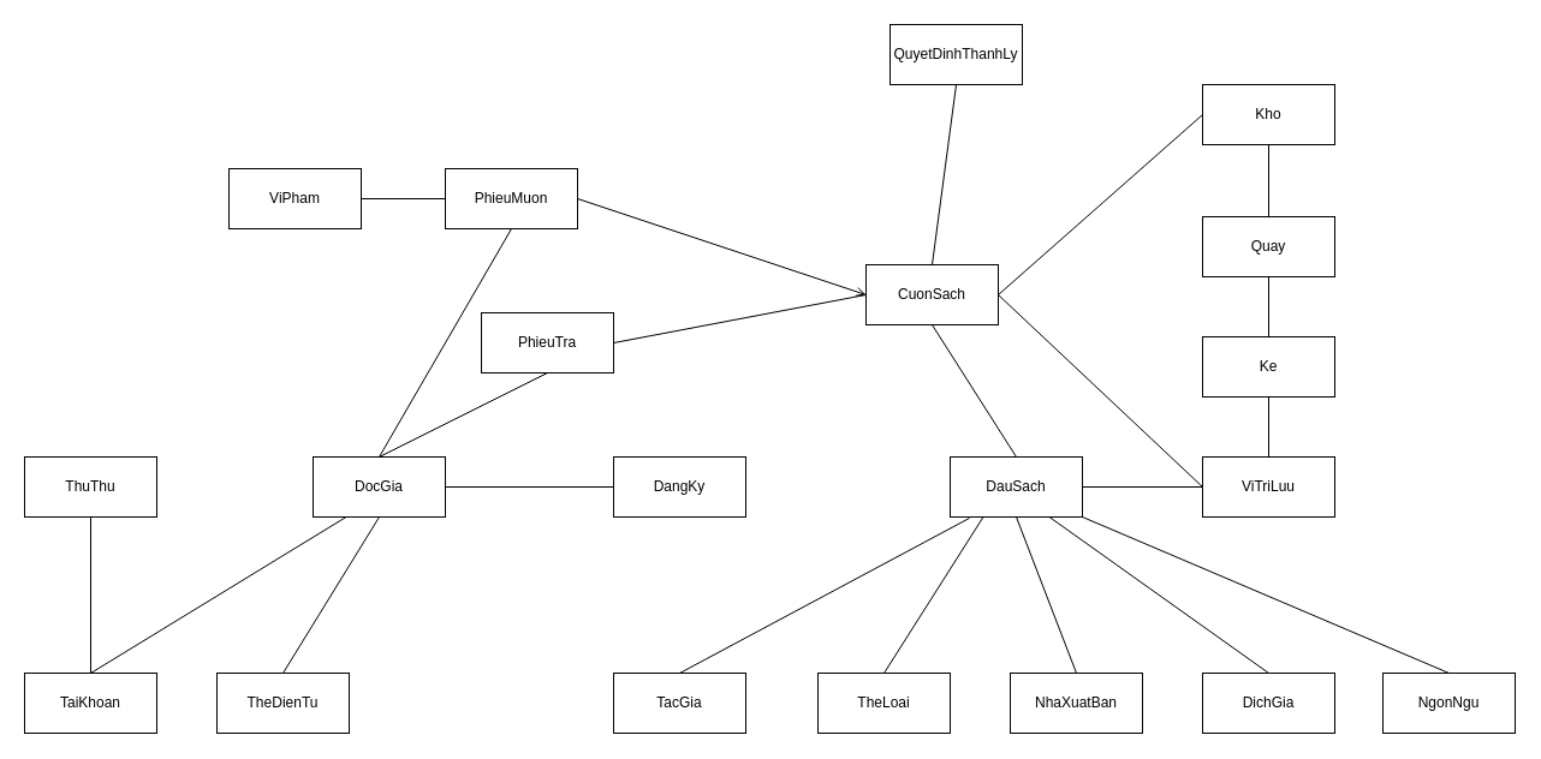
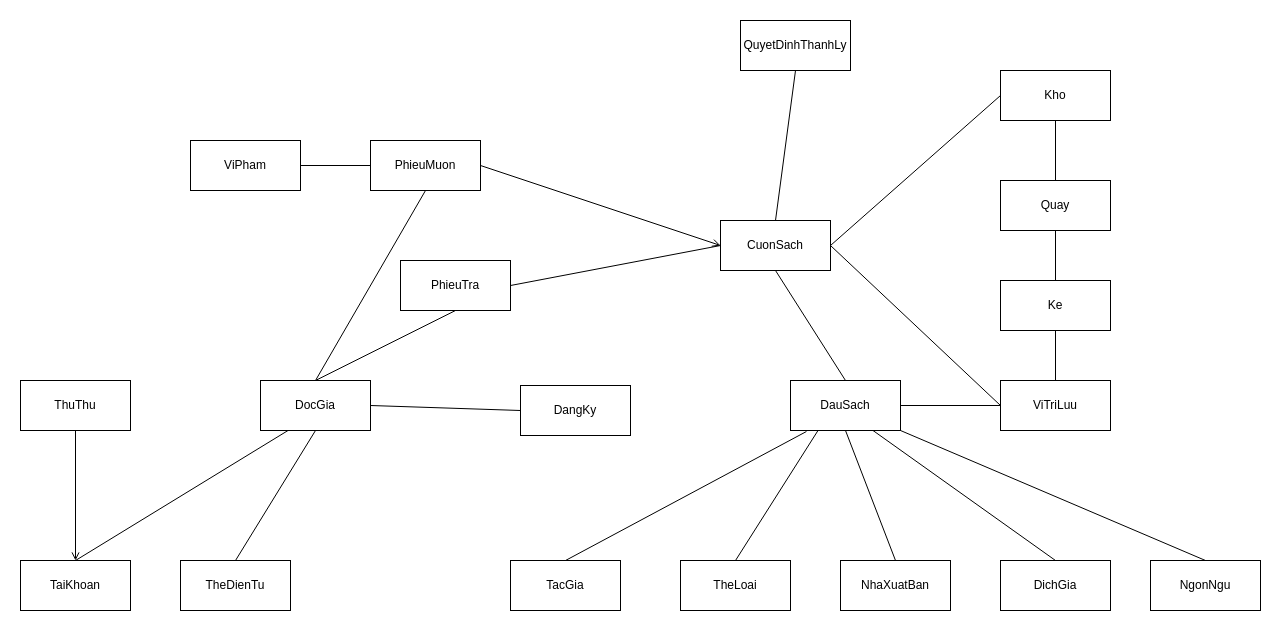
  <mxCell id="0" />
  <mxCell id="1" parent="0" />
  <mxCell id="2" value="ThuThu" style="html=1;whiteSpace=wrap;" vertex="1" parent="1"><mxGeometry x="20" y="380" width="110" height="50" as="geometry" /></mxCell>
  <mxCell id="3" value="DocGia" style="html=1;whiteSpace=wrap;" vertex="1" parent="1"><mxGeometry x="260" y="380" width="110" height="50" as="geometry" /></mxCell>
  <mxCell id="4" value="TaiKhoan" style="html=1;whiteSpace=wrap;" vertex="1" parent="1"><mxGeometry x="20" y="560" width="110" height="50" as="geometry" /></mxCell>
  <mxCell id="5" value="TheDienTu" style="html=1;whiteSpace=wrap;" vertex="1" parent="1"><mxGeometry x="180" y="560" width="110" height="50" as="geometry" /></mxCell>
- <mxCell id="6" value="" style="endArrow=none;html=1;rounded=0;exitX=0.5;exitY=1;exitDx=0;exitDy=0;entryX=0.5;entryY=0;entryDx=0;entryDy=0;" edge="1" parent="1" source="2" target="4"><mxGeometry relative="1" as="geometry"><mxPoint x="200" y="690" as="sourcePoint" /><mxPoint x="360" y="690" as="targetPoint" /></mxGeometry></mxCell>
+ <mxCell id="6" value="" style="endArrow=open;html=1;rounded=0;exitX=0.5;exitY=1;exitDx=0;exitDy=0;entryX=0.5;entryY=0;entryDx=0;entryDy=0;" edge="1" parent="1" source="2" target="4"><mxGeometry relative="1" as="geometry"><mxPoint x="200" y="690" as="sourcePoint" /><mxPoint x="360" y="690" as="targetPoint" /></mxGeometry></mxCell>
  <mxCell id="7" value="" style="endArrow=none;html=1;rounded=0;exitX=0.25;exitY=1;exitDx=0;exitDy=0;entryX=0.5;entryY=0;entryDx=0;entryDy=0;" edge="1" parent="1" source="3" target="4"><mxGeometry relative="1" as="geometry"><mxPoint x="85" y="440" as="sourcePoint" /><mxPoint x="85" y="570" as="targetPoint" /></mxGeometry></mxCell>
  <mxCell id="8" value="" style="endArrow=none;html=1;rounded=0;exitX=0.5;exitY=1;exitDx=0;exitDy=0;entryX=0.5;entryY=0;entryDx=0;entryDy=0;" edge="1" parent="1" source="3" target="5"><mxGeometry relative="1" as="geometry"><mxPoint x="298" y="440" as="sourcePoint" /><mxPoint x="85" y="570" as="targetPoint" /></mxGeometry></mxCell>
  <mxCell id="9" value="DauSach" style="html=1;whiteSpace=wrap;" vertex="1" parent="1"><mxGeometry x="790" y="380" width="110" height="50" as="geometry" /></mxCell>
  <mxCell id="10" value="CuonSach" style="html=1;whiteSpace=wrap;" vertex="1" parent="1"><mxGeometry x="720" y="220" width="110" height="50" as="geometry" /></mxCell>
  <mxCell id="11" value="TheLoai" style="html=1;whiteSpace=wrap;" vertex="1" parent="1"><mxGeometry x="680" y="560" width="110" height="50" as="geometry" /></mxCell>
  <mxCell id="12" value="TacGia" style="html=1;whiteSpace=wrap;" vertex="1" parent="1"><mxGeometry x="510" y="560" width="110" height="50" as="geometry" /></mxCell>
  <mxCell id="13" value="NgonNgu" style="html=1;whiteSpace=wrap;" vertex="1" parent="1"><mxGeometry x="1150" y="560" width="110" height="50" as="geometry" /></mxCell>
  <mxCell id="14" value="DichGia" style="html=1;whiteSpace=wrap;" vertex="1" parent="1"><mxGeometry x="1000" y="560" width="110" height="50" as="geometry" /></mxCell>
  <mxCell id="15" value="NhaXuatBan" style="html=1;whiteSpace=wrap;" vertex="1" parent="1"><mxGeometry x="840" y="560" width="110" height="50" as="geometry" /></mxCell>
  <mxCell id="16" value="Kho" style="html=1;whiteSpace=wrap;" vertex="1" parent="1"><mxGeometry x="1000" y="70" width="110" height="50" as="geometry" /></mxCell>
  <mxCell id="17" value="ViTriLuu" style="html=1;whiteSpace=wrap;" vertex="1" parent="1"><mxGeometry x="1000" y="380" width="110" height="50" as="geometry" /></mxCell>
  <mxCell id="18" value="Quay" style="html=1;whiteSpace=wrap;" vertex="1" parent="1"><mxGeometry x="1000" width="110" height="50" as="geometry" y="180" /></mxCell>
  <mxCell id="19" value="Ke" style="html=1;whiteSpace=wrap;" vertex="1" parent="1"><mxGeometry x="1000" y="280" width="110" height="50" as="geometry" /></mxCell>
  <mxCell id="20" value="PhieuMuon" style="html=1;whiteSpace=wrap;" vertex="1" parent="1"><mxGeometry x="370" y="140" width="110" height="50" as="geometry" /></mxCell>
  <mxCell id="21" value="PhieuTra" style="html=1;whiteSpace=wrap;" vertex="1" parent="1"><mxGeometry x="400" y="260" width="110" height="50" as="geometry" /></mxCell>
- <mxCell id="22" value="DangKy" style="html=1;whiteSpace=wrap;" vertex="1" parent="1"><mxGeometry x="510" y="380" width="110" height="50" as="geometry" /></mxCell>
+ <mxCell id="22" value="DangKy" style="html=1;whiteSpace=wrap;" vertex="1" parent="1"><mxGeometry x="520" y="385" width="110" height="50" as="geometry" /></mxCell>
  <mxCell id="23" value="ViPham" style="html=1;whiteSpace=wrap;" vertex="1" parent="1"><mxGeometry x="190" y="140" width="110" height="50" as="geometry" /></mxCell>
  <mxCell id="24" value="QuyetDinhThanhLy" style="html=1;whiteSpace=wrap;" vertex="1" parent="1"><mxGeometry x="740" y="20" width="110" height="50" as="geometry" /></mxCell>
  <mxCell id="25" value="" style="endArrow=none;html=1;rounded=0;exitX=0.145;exitY=1.02;exitDx=0;exitDy=0;entryX=0.5;entryY=0;entryDx=0;entryDy=0;exitPerimeter=0;" edge="1" parent="1" source="9" target="12"><mxGeometry relative="1" as="geometry"><mxPoint x="353" y="440" as="sourcePoint" /><mxPoint x="405" y="570" as="targetPoint" /></mxGeometry></mxCell>
  <mxCell id="26" value="" style="endArrow=none;html=1;rounded=0;exitX=1;exitY=0.5;exitDx=0;exitDy=0;entryX=0;entryY=0.5;entryDx=0;entryDy=0;" edge="1" parent="1" source="3" target="22"><mxGeometry relative="1" as="geometry"><mxPoint x="353" y="440" as="sourcePoint" /><mxPoint x="405" y="570" as="targetPoint" /></mxGeometry></mxCell>
  <mxCell id="27" value="" style="endArrow=none;html=1;rounded=0;exitX=0.5;exitY=0;exitDx=0;exitDy=0;entryX=0.5;entryY=1;entryDx=0;entryDy=0;" edge="1" parent="1" source="3" target="20"><mxGeometry relative="1" as="geometry"><mxPoint x="380" y="415" as="sourcePoint" /><mxPoint x="520" y="415" as="targetPoint" /></mxGeometry></mxCell>
  <mxCell id="28" value="" style="endArrow=none;html=1;rounded=0;exitX=0.5;exitY=0;exitDx=0;exitDy=0;entryX=0.5;entryY=1;entryDx=0;entryDy=0;" edge="1" parent="1" source="3" target="21"><mxGeometry relative="1" as="geometry"><mxPoint x="325" y="390" as="sourcePoint" /><mxPoint x="265" y="280" as="targetPoint" /></mxGeometry></mxCell>
  <mxCell id="29" value="" style="endArrow=open;html=1;rounded=0;exitX=1;exitY=0.5;exitDx=0;exitDy=0;entryX=0;entryY=0.5;entryDx=0;entryDy=0;" edge="1" parent="1" source="20" target="10"><mxGeometry relative="1" as="geometry"><mxPoint x="325" y="390" as="sourcePoint" /><mxPoint x="435" y="190" as="targetPoint" /></mxGeometry></mxCell>
  <mxCell id="30" value="" style="endArrow=none;html=1;rounded=0;exitX=1;exitY=0.5;exitDx=0;exitDy=0;entryX=0;entryY=0.5;entryDx=0;entryDy=0;" edge="1" parent="1" source="21" target="10"><mxGeometry relative="1" as="geometry"><mxPoint x="500" y="315" as="sourcePoint" /><mxPoint x="730" y="255" as="targetPoint" /></mxGeometry></mxCell>
  <mxCell id="31" value="" style="endArrow=none;html=1;rounded=0;exitX=0.5;exitY=0;exitDx=0;exitDy=0;entryX=0.5;entryY=1;entryDx=0;entryDy=0;" edge="1" parent="1" source="9" target="10"><mxGeometry relative="1" as="geometry"><mxPoint x="500" y="315" as="sourcePoint" /><mxPoint x="730" y="255" as="targetPoint" /></mxGeometry></mxCell>
  <mxCell id="32" value="" style="endArrow=none;html=1;rounded=0;exitX=0.25;exitY=1;exitDx=0;exitDy=0;entryX=0.5;entryY=0;entryDx=0;entryDy=0;" edge="1" parent="1" source="9" target="11"><mxGeometry relative="1" as="geometry"><mxPoint x="816" y="441" as="sourcePoint" /><mxPoint x="575" y="570" as="targetPoint" /></mxGeometry></mxCell>
  <mxCell id="33" value="" style="endArrow=none;html=1;rounded=0;exitX=0.5;exitY=1;exitDx=0;exitDy=0;entryX=0.5;entryY=0;entryDx=0;entryDy=0;" edge="1" parent="1" source="9" target="15"><mxGeometry relative="1" as="geometry"><mxPoint x="828" y="440" as="sourcePoint" /><mxPoint x="745" y="570" as="targetPoint" /></mxGeometry></mxCell>
  <mxCell id="34" value="" style="endArrow=none;html=1;rounded=0;exitX=0.75;exitY=1;exitDx=0;exitDy=0;entryX=0.5;entryY=0;entryDx=0;entryDy=0;" edge="1" parent="1" source="9" target="14"><mxGeometry relative="1" as="geometry"><mxPoint x="855" y="440" as="sourcePoint" /><mxPoint x="905" y="570" as="targetPoint" /></mxGeometry></mxCell>
  <mxCell id="35" value="" style="endArrow=none;html=1;rounded=0;exitX=1;exitY=1;exitDx=0;exitDy=0;entryX=0.5;entryY=0;entryDx=0;entryDy=0;" edge="1" parent="1" source="9" target="13"><mxGeometry relative="1" as="geometry"><mxPoint x="883" y="440" as="sourcePoint" /><mxPoint x="1065" y="570" as="targetPoint" /></mxGeometry></mxCell>
  <mxCell id="36" value="" style="endArrow=none;html=1;rounded=0;exitX=1;exitY=0.5;exitDx=0;exitDy=0;entryX=0;entryY=0.5;entryDx=0;entryDy=0;" edge="1" parent="1" source="23" target="20"><mxGeometry relative="1" as="geometry"><mxPoint x="325" y="390" as="sourcePoint" /><mxPoint x="435" y="190" as="targetPoint" /></mxGeometry></mxCell>
  <mxCell id="37" value="" style="endArrow=none;html=1;rounded=0;exitX=0.5;exitY=1;exitDx=0;exitDy=0;entryX=0.5;entryY=0;entryDx=0;entryDy=0;" edge="1" parent="1" source="24" target="10"><mxGeometry relative="1" as="geometry"><mxPoint x="490" y="165" as="sourcePoint" /><mxPoint x="730" y="255" as="targetPoint" /></mxGeometry></mxCell>
  <mxCell id="38" value="" style="endArrow=none;html=1;rounded=0;exitX=0;exitY=0.5;exitDx=0;exitDy=0;entryX=1;entryY=0.5;entryDx=0;entryDy=0;" edge="1" parent="1" source="17" target="10"><mxGeometry relative="1" as="geometry"><mxPoint x="805" y="80" as="sourcePoint" /><mxPoint x="785" y="230" as="targetPoint" /></mxGeometry></mxCell>
  <mxCell id="39" value="" style="endArrow=none;html=1;rounded=0;entryX=0.5;entryY=0;entryDx=0;entryDy=0;exitX=0.5;exitY=1;exitDx=0;exitDy=0;" edge="1" parent="1" source="16" target="18"><mxGeometry relative="1" as="geometry"><mxPoint x="1055" y="210" as="sourcePoint" /><mxPoint x="1065" y="170" as="targetPoint" /></mxGeometry></mxCell>
  <mxCell id="40" value="" style="endArrow=none;html=1;rounded=0;entryX=0.5;entryY=0;entryDx=0;entryDy=0;exitX=0.5;exitY=1;exitDx=0;exitDy=0;" edge="1" parent="1" source="18" target="19"><mxGeometry relative="1" as="geometry"><mxPoint x="1065" y="220" as="sourcePoint" /><mxPoint x="1065" y="260" as="targetPoint" /></mxGeometry></mxCell>
  <mxCell id="41" value="" style="endArrow=none;html=1;rounded=0;entryX=0.5;entryY=0;entryDx=0;entryDy=0;exitX=0.5;exitY=1;exitDx=0;exitDy=0;" edge="1" parent="1" source="19" target="17"><mxGeometry relative="1" as="geometry"><mxPoint x="1065" y="240" as="sourcePoint" /><mxPoint x="1065" y="290" as="targetPoint" /></mxGeometry></mxCell>
  <mxCell id="42" value="" style="endArrow=none;html=1;rounded=0;entryX=0;entryY=0.5;entryDx=0;entryDy=0;exitX=1;exitY=0.5;exitDx=0;exitDy=0;" edge="1" parent="1" source="9" target="17"><mxGeometry relative="1" as="geometry"><mxPoint x="1065" y="340" as="sourcePoint" /><mxPoint x="1065" y="390" as="targetPoint" /></mxGeometry></mxCell>
  <mxCell id="43" value="" style="endArrow=none;html=1;rounded=0;exitX=0;exitY=0.5;exitDx=0;exitDy=0;entryX=1;entryY=0.5;entryDx=0;entryDy=0;" edge="1" parent="1" source="16" target="10"><mxGeometry relative="1" as="geometry"><mxPoint x="1010" y="415" as="sourcePoint" /><mxPoint x="830" y="250" as="targetPoint" /></mxGeometry></mxCell>
